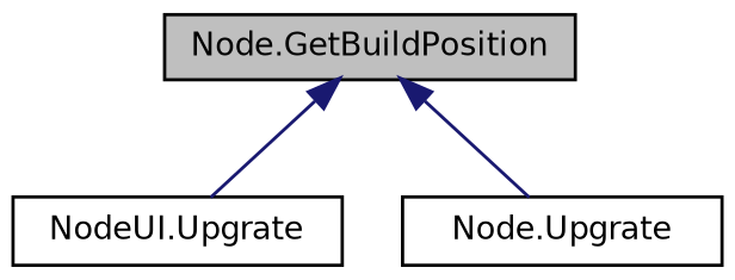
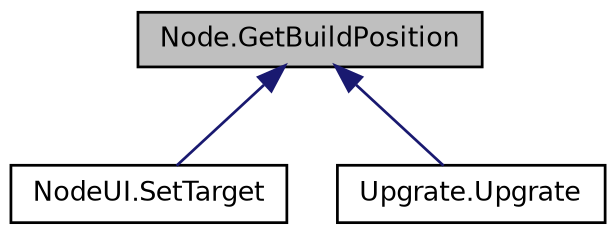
  digraph {
    fontname="DejaVu Sans"
    rankdir=TB
    node [color=black fillcolor=white fontname="DejaVu Sans" fontsize=10 shape=record style=filled]
    edge [color=midnightblue dir=back fontname="DejaVu Sans" fontsize=10 labelfontname=Helvetica labelfontsize=10 style=solid]
    n1 [fillcolor=grey75 fontcolor=black height=0.2 label="Node.GetBuildPosition" width=0.4]
-   n2 [height=0.2 label="NodeUI.Upgrate" width=0.4]
-   n3 [height=0.2 label="Node.Upgrate" width=0.4]
+   n2 [height=0.2 label="NodeUI.SetTarget" width=0.4]
+   n3 [height=0.2 label="Upgrate.Upgrate" width=0.4]
    n1 -> n2
    n1 -> n3
  }
